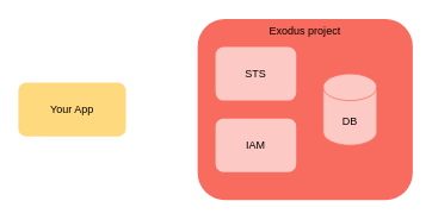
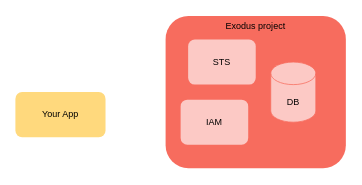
  <mxCell id="0" />
  <mxCell id="1" parent="0" />
- <mxCell id="2" value="Your App" style="rounded=1;whiteSpace=wrap;html=1;fillColor=#FFD97D;strokeColor=none;" vertex="1" parent="1"><mxGeometry x="20" y="92" width="120" height="60" as="geometry" /></mxCell>
+ <mxCell id="2" value="Your App" style="rounded=1;whiteSpace=wrap;html=1;fillColor=#FFD97D;strokeColor=none;" vertex="1" parent="1"><mxGeometry x="20" y="122" width="120" height="60" as="geometry" /></mxCell>
  <mxCell id="3" value="Exodus project" style="rounded=1;whiteSpace=wrap;html=1;fillColor=#F76C5E;strokeColor=none;verticalAlign=top;" vertex="1" parent="1"><mxGeometry x="220" y="20.75" width="240" height="202.5" as="geometry" /></mxCell>
  <mxCell id="4" value="IAM" style="rounded=1;whiteSpace=wrap;html=1;fillColor=#FCC9C5;strokeColor=none;" vertex="1" parent="1"><mxGeometry x="240" y="132" width="90" height="60" as="geometry" /></mxCell>
- <mxCell id="5" value="STS" style="rounded=1;whiteSpace=wrap;html=1;fillColor=#FCC9C5;strokeColor=none;" vertex="1" parent="1"><mxGeometry x="240" y="52" width="90" height="60" as="geometry" /></mxCell>
+ <mxCell id="5" value="STS" style="rounded=1;whiteSpace=wrap;html=1;fillColor=#FCC9C5;strokeColor=none;" vertex="1" parent="1"><mxGeometry x="250" y="52" width="90" height="60" as="geometry" /></mxCell>
  <mxCell id="6" value="DB" style="shape=cylinder3;whiteSpace=wrap;html=1;boundedLbl=1;backgroundOutline=1;size=15;fillColor=#FCC9C5;strokeColor=#F76C5E;" vertex="1" parent="1"><mxGeometry x="360" y="82" width="60" height="80" as="geometry" /></mxCell>
